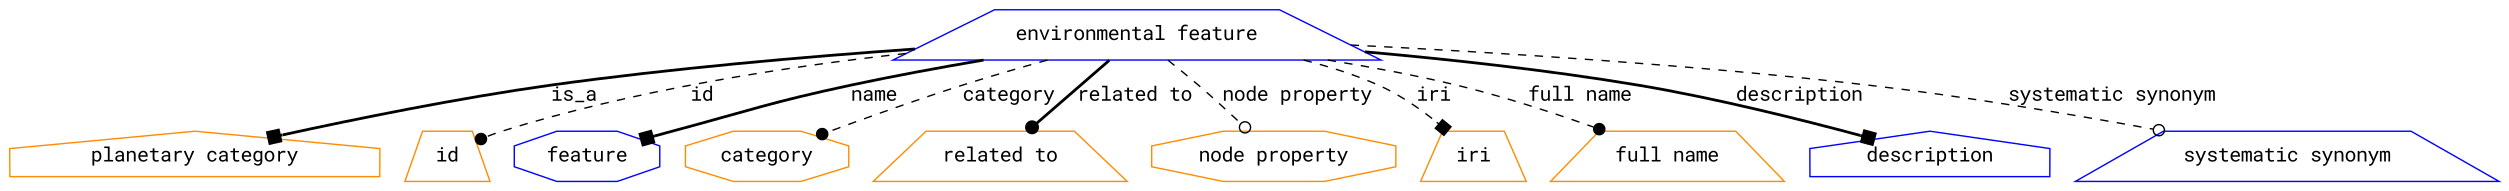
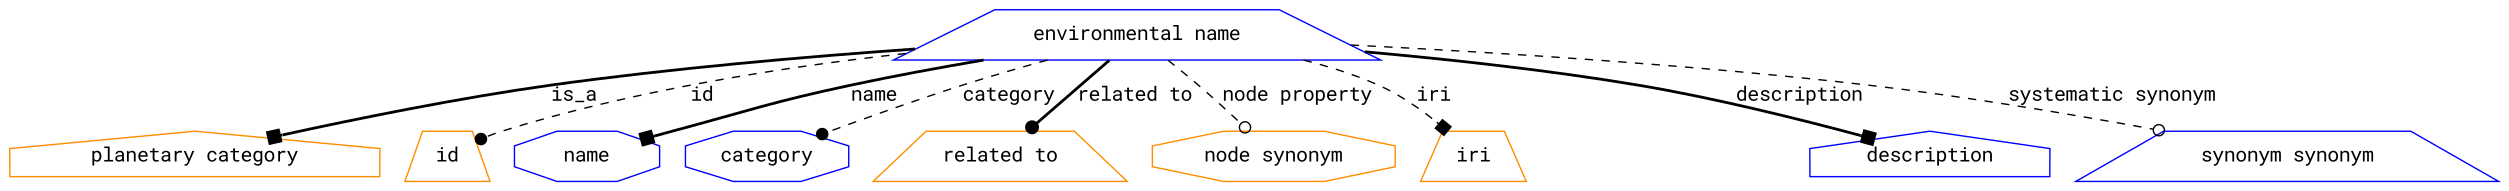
  digraph {
    fontname="Roboto Mono"
    node [color=darkorange fontname="Roboto Mono" shape=trapezium]
    edge [arrowhead=box fontname="Roboto Mono" style=dashed color=black]
-   n1 [color=blue height=0.5 label="environmental feature" width=2.4428]
+   n1 [color=blue height=0.5 label="environmental name" width=2.4428]
    n2 [height=0.5 label="planetary category" shape=house width=1.8155]
    id [height=0.5 width=0.75]
-   name [color=blue height=0.5 shape=octagon width=0.75 label=feature]
-   category [height=0.5 shape=octagon width=0.75]
+   name [color=blue height=0.5 shape=octagon width=0.75]
+   category [color=blue height=0.5 shape=octagon width=0.75]
    "related to" [height=0.5 width=0.75]
-   "node property" [height=0.5 shape=octagon width=0.75]
+   "node property" [height=0.5 shape=octagon width=0.75 label="node synonym"]
    iri [height=0.5 width=0.75]
-   "full name" [height=0.5 width=0.75]
    description [color=blue height=0.5 shape=house width=0.75]
-   "systematic synonym" [color=blue height=0.5 width=0.75]
+   "systematic synonym" [color=blue height=0.5 width=0.75 label="synonym synonym"]
    n1 -> n2 [label=is_a style=bold color=""]
    n1 -> id [arrowhead=dot label=id]
    n1 -> name [label=name style=bold]
    n1 -> category [arrowhead=dot label=category]
    n1 -> "related to" [arrowhead=dot label="related to" style=bold]
    n1 -> "node property" [arrowhead=odot label="node property"]
    n1 -> iri [label=iri]
-   n1 -> "full name" [arrowhead=dot label="full name"]
    n1 -> description [label=description style=bold]
    n1 -> "systematic synonym" [arrowhead=odot label="systematic synonym"]
  }
